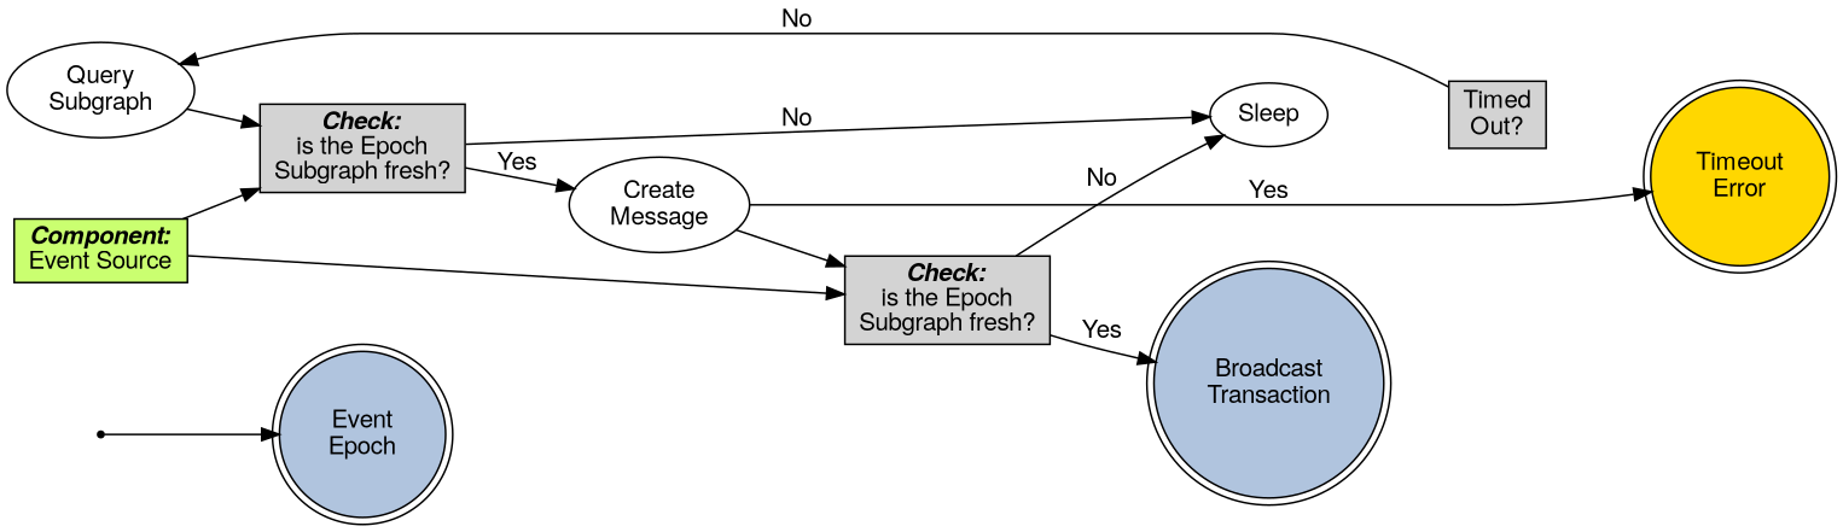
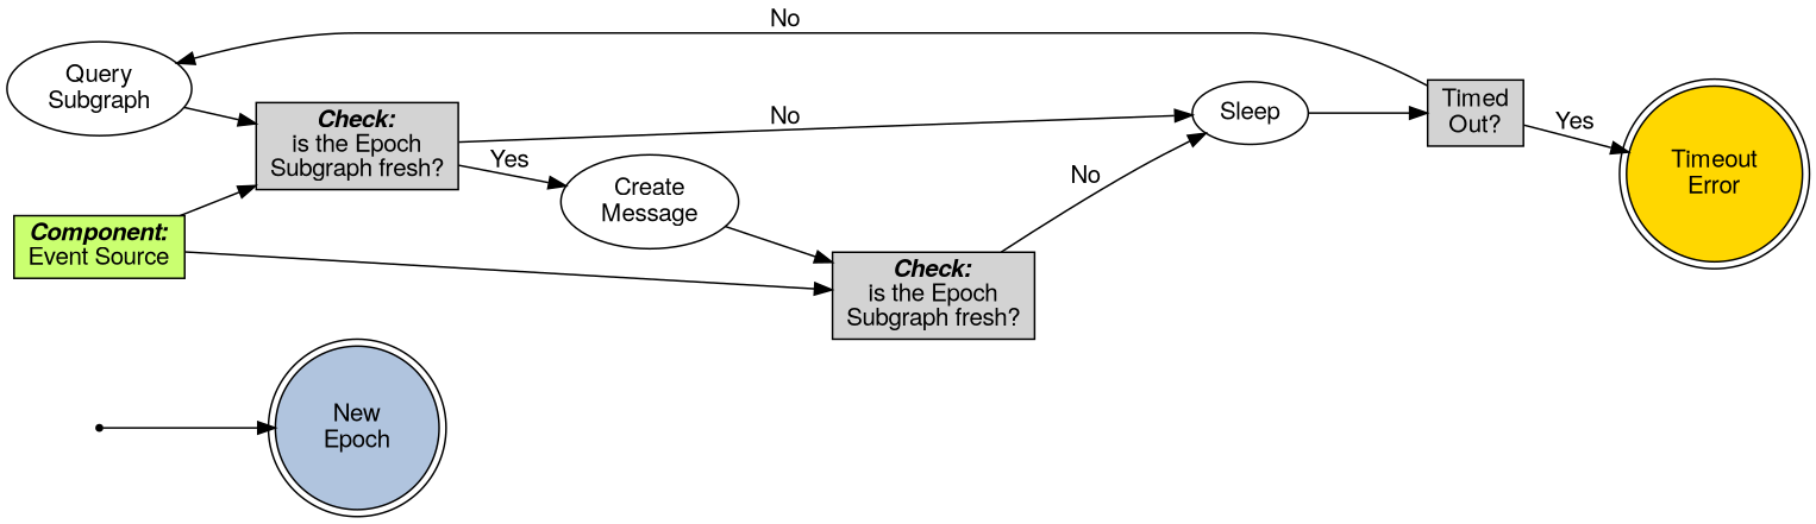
  digraph {
    fontname="Helvetica,Arial,sans-serif"
    rankdir=LR
    node [fillcolor=white fontname="Helvetica,Arial,sans-serif" shape=rect style=filled]
    edge [fontname="Helvetica,Arial,sans-serif"]
    ENTRY [fillcolor=black shape=point]
-   n2 [fillcolor=lightsteelblue label="Event\nEpoch" shape=doublecircle]
+   n2 [fillcolor=lightsteelblue label="New\nEpoch" shape=doublecircle]
    n3 [label="Query\nSubgraph" shape=ellipse]
    n4 [fillcolor=lightgray label=<<I><B>Check:</B></I><BR/>is the Epoch<BR/>Subgraph fresh?>]
    n5 [label="Create\nMessage" shape=ellipse]
    Sleep [shape=ellipse]
    n7 [fillcolor=lightgray label=<<I><B>Check:</B></I><BR/>is the Epoch<BR/>Subgraph fresh?>]
-   n8 [fillcolor=lightsteelblue label="Broadcast\nTransaction" shape=doublecircle]
    n9 [fillcolor=lightgray label="Timed\nOut?"]
    n10 [fillcolor=gold label="Timeout\nError" shape=doublecircle]
    n11 [fillcolor=darkolivegreen1 label=<<I><B>Component:</B></I><BR/>Event Source>]
    ENTRY -> n2
    n3 -> n4
    n4 -> n5 [label=Yes]
    n4 -> Sleep [label=No]
    n5 -> n7
+   Sleep -> n9
    n7 -> Sleep [label=No]
-   n7 -> n8 [label=Yes]
    n9 -> n3 [label=No]
-   n5 -> n10 [label=Yes]
+   n9 -> n10 [label=Yes]
    n11 -> n4
    n11 -> n7
  }
